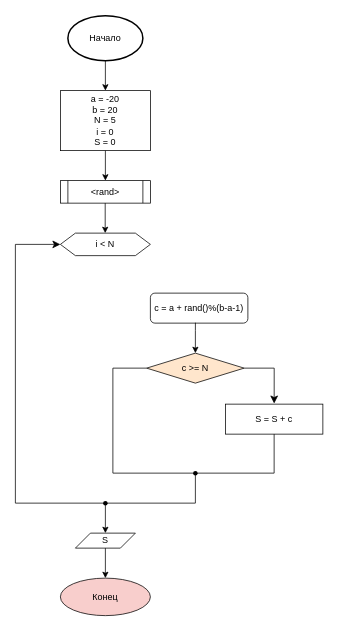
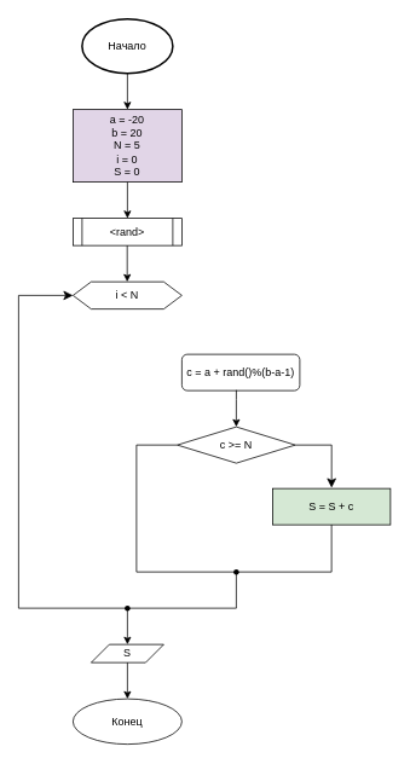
  <mxCell id="0" />
  <mxCell id="1" parent="0" />
  <mxCell id="2" value="Начало" style="strokeWidth=2;html=1;shape=mxgraph.flowchart.start_1;whiteSpace=wrap;" vertex="1" parent="1"><mxGeometry x="90" y="20" width="100" height="60" as="geometry" /></mxCell>
  <mxCell id="3" value="" style="endArrow=classic;html=1;rounded=0;" edge="1" parent="1"><mxGeometry width="50" height="50" relative="1" as="geometry"><mxPoint x="140" y="80" as="sourcePoint" /><mxPoint x="140" y="120" as="targetPoint" /></mxGeometry></mxCell>
- <mxCell id="4" value="a = -20&lt;br&gt;b = 20&lt;br&gt;N = 5&lt;br&gt;i = 0&lt;br&gt;S = 0" style="rounded=0;whiteSpace=wrap;html=1;" vertex="1" parent="1"><mxGeometry x="80" y="120" width="120" height="80" as="geometry" /></mxCell>
+ <mxCell id="4" value="a = -20&lt;br&gt;b = 20&lt;br&gt;N = 5&lt;br&gt;i = 0&lt;br&gt;S = 0" style="rounded=0;whiteSpace=wrap;html=1;fillColor=#e1d5e7;" vertex="1" parent="1"><mxGeometry x="80" y="120" width="120" height="80" as="geometry" /></mxCell>
  <mxCell id="5" value="" style="endArrow=classic;html=1;rounded=0;exitX=0.5;exitY=1;exitDx=0;exitDy=0;" edge="1" parent="1" source="4"><mxGeometry width="50" height="50" relative="1" as="geometry"><mxPoint x="139.76" y="210" as="sourcePoint" /><mxPoint x="140" y="240" as="targetPoint" /></mxGeometry></mxCell>
  <mxCell id="6" value="i &amp;lt; N" style="shape=hexagon;perimeter=hexagonPerimeter2;whiteSpace=wrap;html=1;fixedSize=1;" vertex="1" parent="1"><mxGeometry x="80" y="310" width="120" height="30" as="geometry" /></mxCell>
  <mxCell id="7" value="c = a + rand()%(b-a-1)" style="whiteSpace=wrap;html=1;rounded=1;" vertex="1" parent="1"><mxGeometry x="200" y="390" width="130" height="40" as="geometry" /></mxCell>
  <mxCell id="8" value="&amp;lt;rand&amp;gt;" style="shape=process;whiteSpace=wrap;html=1;backgroundOutline=1;size=0.083;" vertex="1" parent="1"><mxGeometry x="80" y="240" width="120" height="30" as="geometry" /></mxCell>
  <mxCell id="9" value="" style="endArrow=classic;html=1;rounded=0;exitX=0.5;exitY=1;exitDx=0;exitDy=0;" edge="1" parent="1"><mxGeometry width="50" height="50" relative="1" as="geometry"><mxPoint x="139.76" y="270" as="sourcePoint" /><mxPoint x="139.76" y="310" as="targetPoint" /></mxGeometry></mxCell>
  <mxCell id="10" value="" style="endArrow=classic;html=1;rounded=0;exitX=0.462;exitY=0.986;exitDx=0;exitDy=0;exitPerimeter=0;" edge="1" parent="1" source="7"><mxGeometry width="50" height="50" relative="1" as="geometry"><mxPoint x="220" y="420" as="sourcePoint" /><mxPoint x="260" y="470" as="targetPoint" /><Array as="points"><mxPoint x="260" y="440" /></Array></mxGeometry></mxCell>
- <mxCell id="11" value="c &amp;gt;= N" style="rhombus;whiteSpace=wrap;html=1;fillColor=#ffe6cc;" vertex="1" parent="1"><mxGeometry x="195" y="470" width="130" height="40" as="geometry" /></mxCell>
+ <mxCell id="11" value="c &amp;gt;= N" style="rhombus;whiteSpace=wrap;html=1;" vertex="1" parent="1"><mxGeometry x="195" y="470" width="130" height="40" as="geometry" /></mxCell>
  <mxCell id="12" value="" style="edgeStyle=segmentEdgeStyle;endArrow=classic;html=1;curved=0;rounded=0;endSize=8;startSize=8;exitX=1;exitY=0.5;exitDx=0;exitDy=0;entryX=0.462;entryY=-0.071;entryDx=0;entryDy=0;entryPerimeter=0;" edge="1" parent="1"><mxGeometry width="50" height="50" relative="1" as="geometry"><mxPoint x="325" y="490" as="sourcePoint" /><mxPoint x="365.06" y="537.16" as="targetPoint" /><Array as="points"><mxPoint x="365" y="490" /></Array></mxGeometry></mxCell>
- <mxCell id="13" value="S = S + c" style="rounded=0;whiteSpace=wrap;html=1;" vertex="1" parent="1"><mxGeometry x="300" y="538" width="130" height="40" as="geometry" /></mxCell>
+ <mxCell id="13" value="S = S + c" style="rounded=0;whiteSpace=wrap;html=1;fillColor=#d5e8d4;" vertex="1" parent="1"><mxGeometry x="300" y="538" width="130" height="40" as="geometry" /></mxCell>
  <mxCell id="14" value="" style="endArrow=none;html=1;rounded=0;entryX=0.5;entryY=1;entryDx=0;entryDy=0;" edge="1" parent="1" target="13"><mxGeometry width="50" height="50" relative="1" as="geometry"><mxPoint x="260" y="630" as="sourcePoint" /><mxPoint x="230" y="570" as="targetPoint" /><Array as="points"><mxPoint x="365" y="630" /></Array></mxGeometry></mxCell>
  <mxCell id="15" value="" style="endArrow=none;html=1;rounded=0;entryX=0;entryY=0.5;entryDx=0;entryDy=0;" edge="1" parent="1" target="11"><mxGeometry width="50" height="50" relative="1" as="geometry"><mxPoint x="260" y="630" as="sourcePoint" /><mxPoint x="230" y="570" as="targetPoint" /><Array as="points"><mxPoint x="150" y="630" /><mxPoint x="150" y="490" /></Array></mxGeometry></mxCell>
  <mxCell id="16" value="" style="shape=waypoint;sketch=0;fillStyle=solid;size=6;pointerEvents=1;points=[];fillColor=none;resizable=0;rotatable=0;perimeter=centerPerimeter;snapToPoint=1;" vertex="1" parent="1"><mxGeometry x="250" y="620" width="20" height="20" as="geometry" /></mxCell>
  <mxCell id="17" value="" style="edgeStyle=segmentEdgeStyle;endArrow=classic;html=1;curved=0;rounded=0;endSize=8;startSize=8;entryX=0;entryY=0.5;entryDx=0;entryDy=0;" edge="1" parent="1" source="16" target="6"><mxGeometry width="50" height="50" relative="1" as="geometry"><mxPoint x="235" y="690" as="sourcePoint" /><mxPoint x="-20" y="330" as="targetPoint" /><Array as="points"><mxPoint x="260" y="670" /><mxPoint x="20" y="670" /><mxPoint x="20" y="325" /></Array></mxGeometry></mxCell>
  <mxCell id="18" value="" style="shape=waypoint;sketch=0;fillStyle=solid;size=6;pointerEvents=1;points=[];fillColor=none;resizable=0;rotatable=0;perimeter=centerPerimeter;snapToPoint=1;" vertex="1" parent="1"><mxGeometry x="130" y="660" width="20" height="20" as="geometry" /></mxCell>
  <mxCell id="19" value="" style="endArrow=classic;html=1;rounded=0;" edge="1" parent="1" source="18"><mxGeometry width="50" height="50" relative="1" as="geometry"><mxPoint x="180" y="620" as="sourcePoint" /><mxPoint x="140" y="710" as="targetPoint" /></mxGeometry></mxCell>
  <mxCell id="20" value="S" style="shape=parallelogram;perimeter=parallelogramPerimeter;whiteSpace=wrap;html=1;fixedSize=1;" vertex="1" parent="1"><mxGeometry x="100" y="710" width="80" height="20" as="geometry" /></mxCell>
  <mxCell id="21" value="" style="endArrow=classic;html=1;rounded=0;" edge="1" parent="1"><mxGeometry width="50" height="50" relative="1" as="geometry"><mxPoint x="140" y="730" as="sourcePoint" /><mxPoint x="140" y="770" as="targetPoint" /></mxGeometry></mxCell>
- <mxCell id="22" value="Конец" style="ellipse;whiteSpace=wrap;html=1;fillColor=#f8cecc;" vertex="1" parent="1"><mxGeometry x="80" y="770" width="120" height="50" as="geometry" /></mxCell>
+ <mxCell id="22" value="Конец" style="ellipse;whiteSpace=wrap;html=1;" vertex="1" parent="1"><mxGeometry x="80" y="770" width="120" height="50" as="geometry" /></mxCell>
